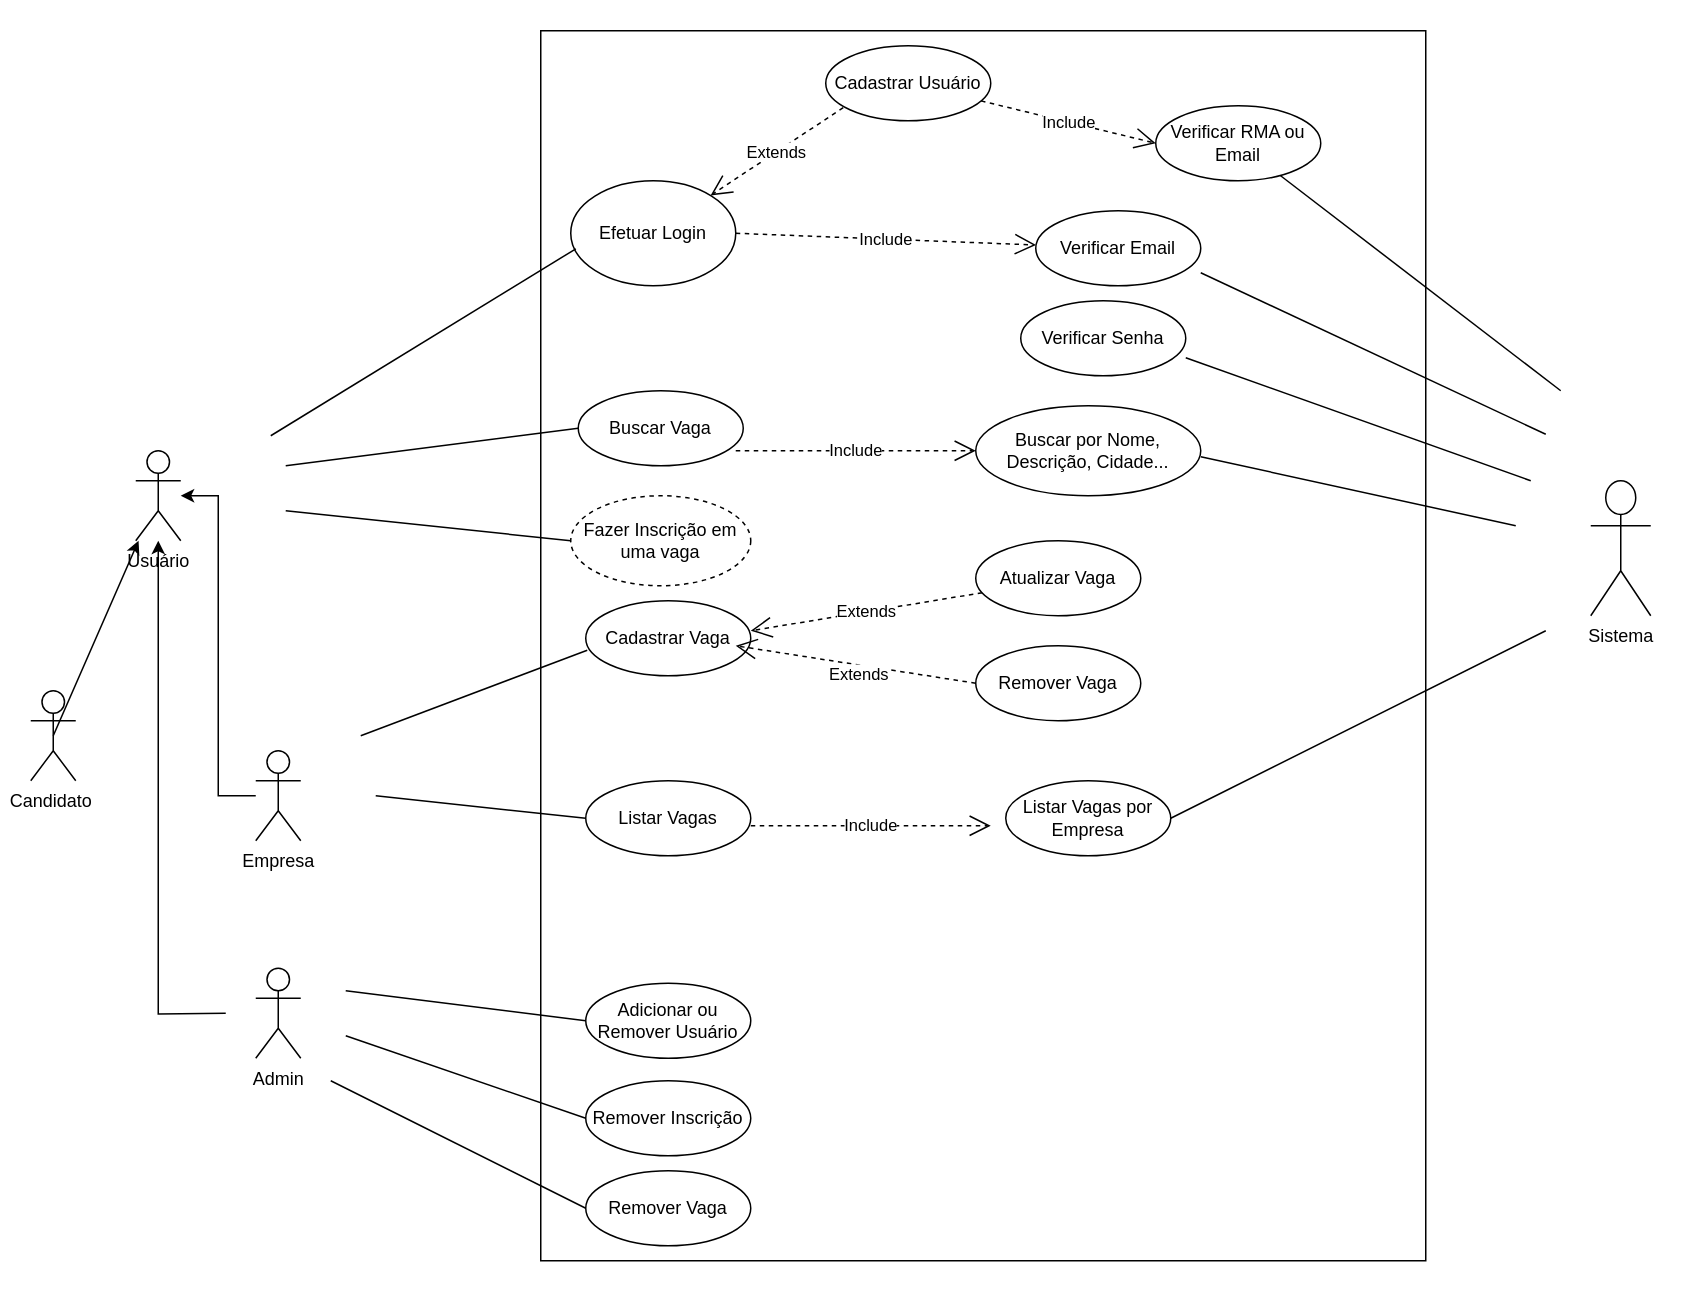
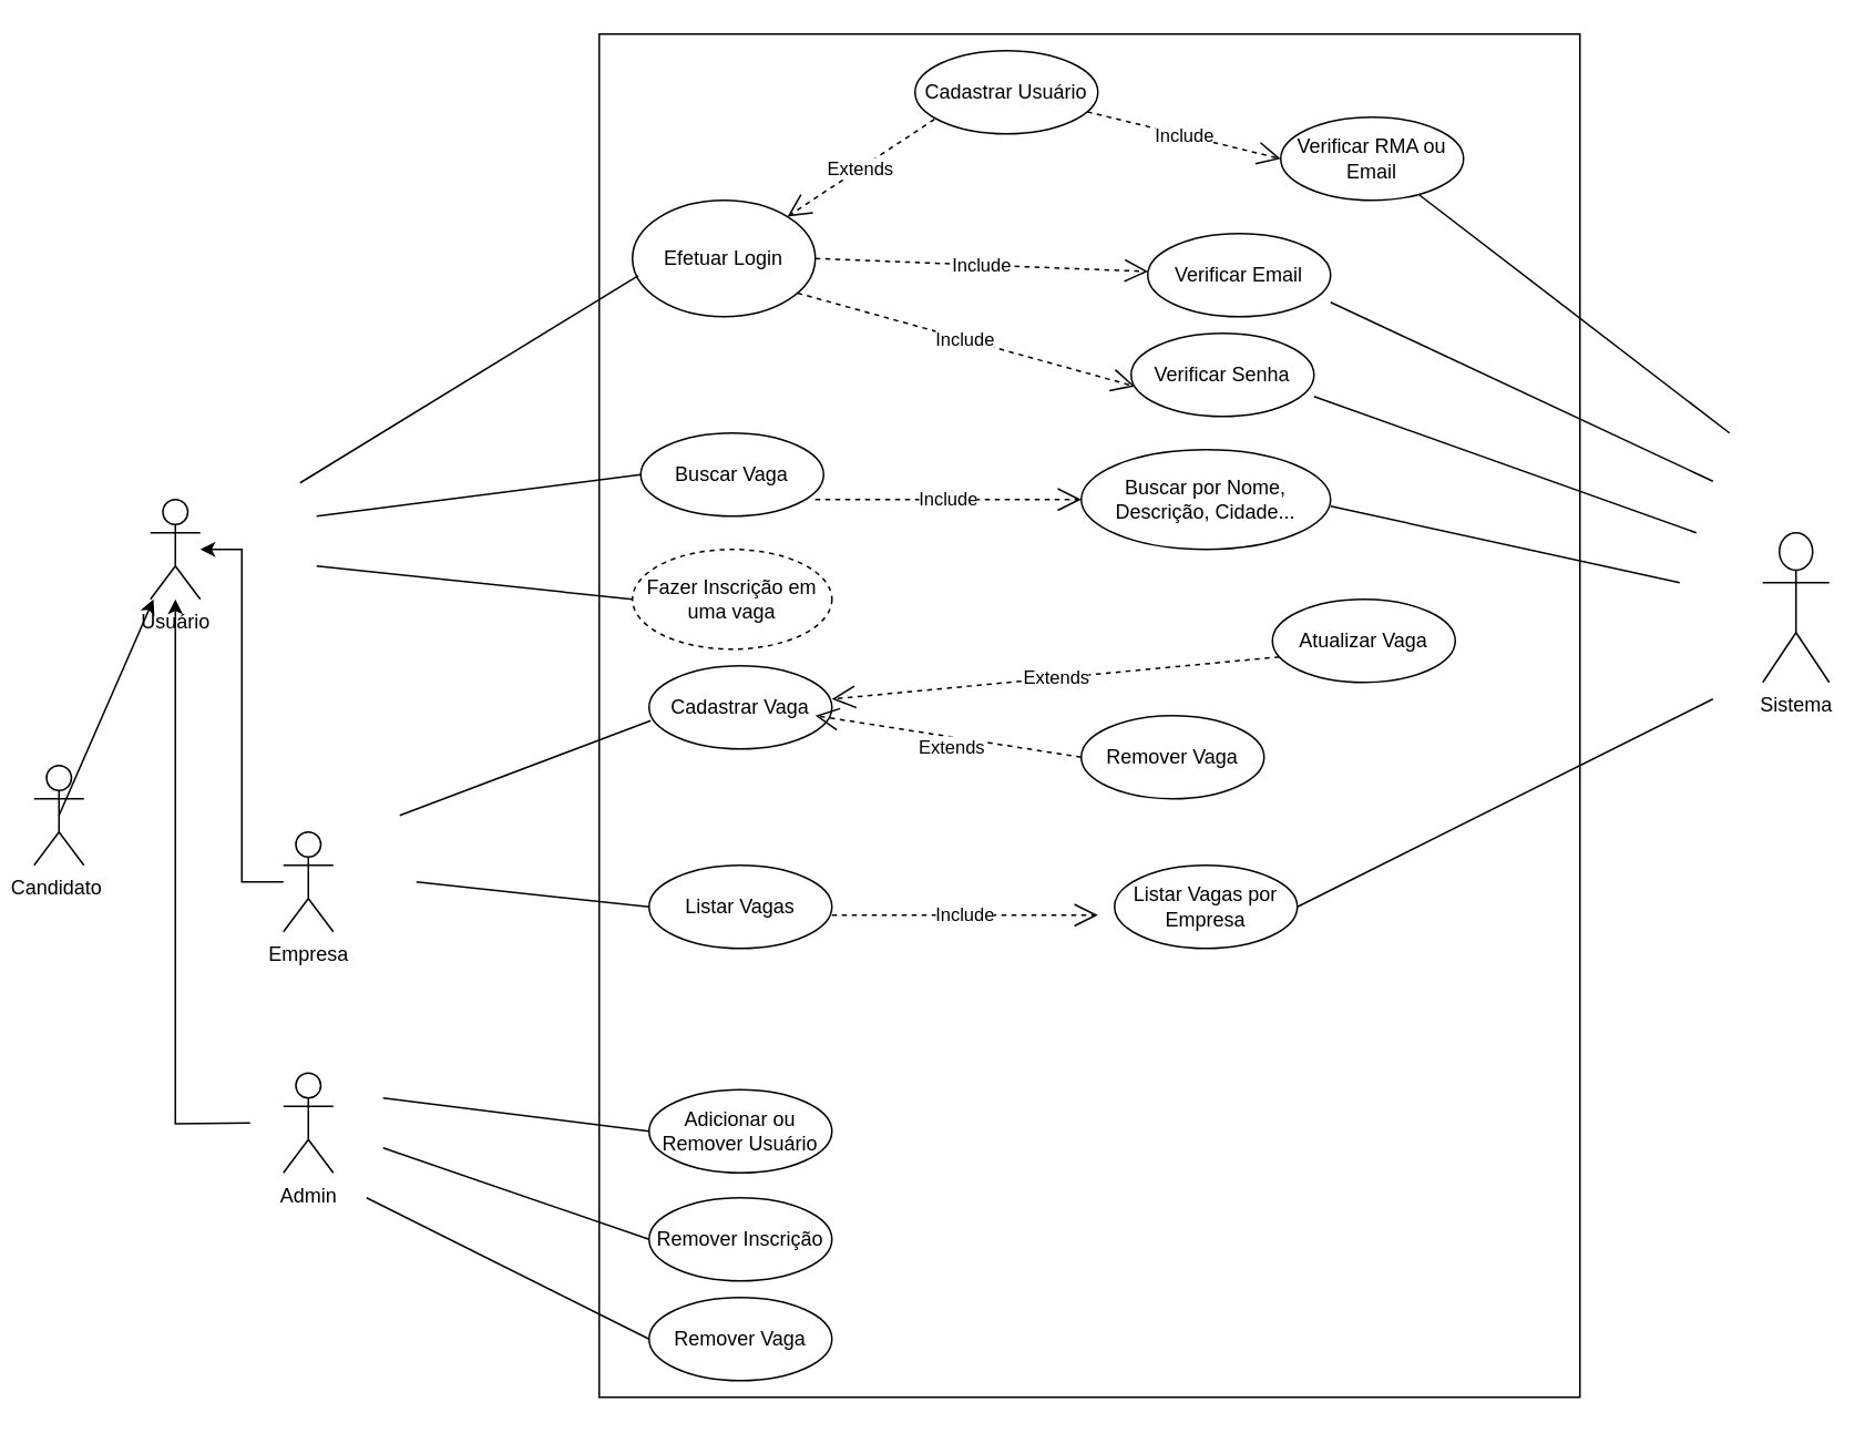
  <mxCell id="0" />
  <mxCell id="1" parent="0" />
  <mxCell id="2" value="Usuário" style="shape=umlActor;verticalLabelPosition=bottom;labelBackgroundColor=#ffffff;verticalAlign=top;html=1;outlineConnect=0;" parent="1" vertex="1"><mxGeometry x="90" y="300" width="30" height="60" as="geometry" /></mxCell>
  <mxCell id="3" value="" style="rounded=0;whiteSpace=wrap;html=1;" parent="1" vertex="1"><mxGeometry x="360" y="20" width="590" height="820" as="geometry" /></mxCell>
  <mxCell id="4" value="Sistema&lt;br&gt;" style="shape=umlActor;verticalLabelPosition=bottom;labelBackgroundColor=#ffffff;verticalAlign=top;html=1;outlineConnect=0;" parent="1" vertex="1"><mxGeometry x="1060" y="320" width="40" height="90" as="geometry" /></mxCell>
  <mxCell id="5" style="edgeStyle=orthogonalEdgeStyle;rounded=0;orthogonalLoop=1;jettySize=auto;html=1;" parent="1" source="6" target="2" edge="1"><mxGeometry relative="1" as="geometry"><mxPoint x="140" y="540" as="sourcePoint" /><Array as="points"><mxPoint x="145" y="530" /></Array></mxGeometry></mxCell>
  <mxCell id="6" value="Empresa" style="shape=umlActor;verticalLabelPosition=bottom;labelBackgroundColor=#ffffff;verticalAlign=top;html=1;outlineConnect=0;" parent="1" vertex="1"><mxGeometry x="170" y="500" width="30" height="60" as="geometry" /></mxCell>
  <mxCell id="7" value="Candidato&amp;nbsp;" style="shape=umlActor;verticalLabelPosition=bottom;labelBackgroundColor=#ffffff;verticalAlign=top;html=1;outlineConnect=0;" parent="1" vertex="1"><mxGeometry x="20" y="460" width="30" height="60" as="geometry" /></mxCell>
  <mxCell id="8" value="Efetuar Login" style="ellipse;whiteSpace=wrap;html=1;" parent="1" vertex="1"><mxGeometry x="380" y="120" width="110" height="70" as="geometry" /></mxCell>
  <mxCell id="9" value="Fazer Inscrição em uma vaga" style="ellipse;whiteSpace=wrap;html=1;dashed=1;" parent="1" vertex="1"><mxGeometry x="380" y="330" width="120" height="60" as="geometry" /></mxCell>
  <mxCell id="10" value="Cadastrar Vaga" style="ellipse;whiteSpace=wrap;html=1;" parent="1" vertex="1"><mxGeometry x="390" y="400" width="110" height="50" as="geometry" /></mxCell>
  <mxCell id="11" value="Listar Vagas" style="ellipse;whiteSpace=wrap;html=1;" parent="1" vertex="1"><mxGeometry x="390" y="520" width="110" height="50" as="geometry" /></mxCell>
  <mxCell id="12" value="Adicionar ou Remover Usuário" style="ellipse;whiteSpace=wrap;html=1;" parent="1" vertex="1"><mxGeometry x="390" y="655" width="110" height="50" as="geometry" /></mxCell>
  <mxCell id="13" value="Cadastrar Usuário" style="ellipse;whiteSpace=wrap;html=1;" parent="1" vertex="1"><mxGeometry x="550" y="30" width="110" height="50" as="geometry" /></mxCell>
  <mxCell id="14" value="Extends" style="endArrow=open;endSize=12;dashed=1;html=1;exitX=0.106;exitY=0.825;exitDx=0;exitDy=0;exitPerimeter=0;" parent="1" source="13" target="8" edge="1"><mxGeometry width="160" relative="1" as="geometry"><mxPoint x="580" y="260" as="sourcePoint" /><mxPoint x="740" y="260" as="targetPoint" /></mxGeometry></mxCell>
+ <mxCell id="15" value="Include" style="endArrow=open;endSize=12;dashed=1;html=1;exitX=0.902;exitY=0.797;exitDx=0;exitDy=0;exitPerimeter=0;entryX=0.021;entryY=0.639;entryDx=0;entryDy=0;entryPerimeter=0;" parent="1" source="8" target="16" edge="1"><mxGeometry width="160" relative="1" as="geometry"><mxPoint x="580" y="250" as="sourcePoint" /><mxPoint x="730" y="250" as="targetPoint" /></mxGeometry></mxCell>
  <mxCell id="16" value="Verificar Senha" style="ellipse;whiteSpace=wrap;html=1;" parent="1" vertex="1"><mxGeometry x="680" y="200" width="110" height="50" as="geometry" /></mxCell>
  <mxCell id="17" value="Include" style="endArrow=open;endSize=12;dashed=1;html=1;exitX=1;exitY=0.5;exitDx=0;exitDy=0;" parent="1" source="8" target="19" edge="1"><mxGeometry width="160" relative="1" as="geometry"><mxPoint x="650" y="200" as="sourcePoint" /><mxPoint x="810" y="200" as="targetPoint" /></mxGeometry></mxCell>
  <mxCell id="18" style="edgeStyle=orthogonalEdgeStyle;rounded=0;orthogonalLoop=1;jettySize=auto;html=1;exitX=0.5;exitY=1;exitDx=0;exitDy=0;" parent="1" source="16" target="16" edge="1"><mxGeometry relative="1" as="geometry" /></mxCell>
  <mxCell id="19" value="Verificar Email" style="ellipse;whiteSpace=wrap;html=1;" parent="1" vertex="1"><mxGeometry x="690" y="140" width="110" height="50" as="geometry" /></mxCell>
  <mxCell id="20" value="" style="endArrow=none;html=1;entryX=0.031;entryY=0.648;entryDx=0;entryDy=0;entryPerimeter=0;" parent="1" target="8" edge="1"><mxGeometry width="50" height="50" relative="1" as="geometry"><mxPoint x="180" y="290" as="sourcePoint" /><mxPoint x="418.58" y="87.75" as="targetPoint" /></mxGeometry></mxCell>
  <mxCell id="21" value="" style="endArrow=none;html=1;entryX=0;entryY=0.5;entryDx=0;entryDy=0;" parent="1" target="9" edge="1"><mxGeometry width="50" height="50" relative="1" as="geometry"><mxPoint x="190" y="340" as="sourcePoint" /><mxPoint x="428.58" y="97.75" as="targetPoint" /></mxGeometry></mxCell>
  <mxCell id="22" value="" style="endArrow=none;html=1;" parent="1" edge="1"><mxGeometry width="50" height="50" relative="1" as="geometry"><mxPoint x="1020" y="320" as="sourcePoint" /><mxPoint x="790" y="238" as="targetPoint" /></mxGeometry></mxCell>
  <mxCell id="23" value="" style="endArrow=none;html=1;exitX=1;exitY=1;exitDx=0;exitDy=0;" parent="1" edge="1"><mxGeometry width="50" height="50" relative="1" as="geometry"><mxPoint x="800.001" y="181.338" as="sourcePoint" /><mxPoint x="1030" y="289" as="targetPoint" /></mxGeometry></mxCell>
  <mxCell id="24" value="Verificar RMA ou Email" style="ellipse;whiteSpace=wrap;html=1;" parent="1" vertex="1"><mxGeometry x="770" y="70" width="110" height="50" as="geometry" /></mxCell>
  <mxCell id="25" style="edgeStyle=orthogonalEdgeStyle;rounded=0;orthogonalLoop=1;jettySize=auto;html=1;" parent="1" edge="1" target="2"><mxGeometry relative="1" as="geometry"><mxPoint x="-100" y="550" as="targetPoint" /><mxPoint x="150" y="675" as="sourcePoint" /></mxGeometry></mxCell>
  <mxCell id="26" value="Admin" style="shape=umlActor;verticalLabelPosition=bottom;labelBackgroundColor=#ffffff;verticalAlign=top;html=1;outlineConnect=0;" parent="1" vertex="1"><mxGeometry x="170" y="645" width="30" height="60" as="geometry" /></mxCell>
  <mxCell id="27" value="Include" style="endArrow=open;endSize=12;dashed=1;html=1;entryX=0;entryY=0.5;entryDx=0;entryDy=0;" parent="1" source="13" target="24" edge="1"><mxGeometry width="160" relative="1" as="geometry"><mxPoint x="580" y="150" as="sourcePoint" /><mxPoint x="740" y="150" as="targetPoint" /></mxGeometry></mxCell>
  <mxCell id="28" value="" style="endArrow=none;html=1;" parent="1" edge="1" target="24"><mxGeometry width="50" height="50" relative="1" as="geometry"><mxPoint x="1040" y="260" as="sourcePoint" /><mxPoint x="800" y="100" as="targetPoint" /></mxGeometry></mxCell>
  <mxCell id="29" value="" style="endArrow=none;html=1;entryX=0.009;entryY=0.66;entryDx=0;entryDy=0;entryPerimeter=0;" parent="1" target="10" edge="1"><mxGeometry width="50" height="50" relative="1" as="geometry"><mxPoint x="240" y="490" as="sourcePoint" /><mxPoint x="340" y="410" as="targetPoint" /></mxGeometry></mxCell>
  <mxCell id="30" value="" style="endArrow=none;html=1;entryX=0;entryY=0.5;entryDx=0;entryDy=0;" parent="1" target="11" edge="1"><mxGeometry width="50" height="50" relative="1" as="geometry"><mxPoint x="250" y="530" as="sourcePoint" /><mxPoint x="430" y="460" as="targetPoint" /></mxGeometry></mxCell>
  <mxCell id="31" value="" style="endArrow=none;html=1;entryX=0;entryY=0.5;entryDx=0;entryDy=0;" parent="1" target="12" edge="1"><mxGeometry width="50" height="50" relative="1" as="geometry"><mxPoint x="230" y="660" as="sourcePoint" /><mxPoint x="340" y="610" as="targetPoint" /></mxGeometry></mxCell>
  <mxCell id="32" value="Remover Vaga" style="ellipse;whiteSpace=wrap;html=1;" parent="1" vertex="1"><mxGeometry x="650" y="430" width="110" height="50" as="geometry" /></mxCell>
- <mxCell id="33" value="Atualizar Vaga" style="ellipse;whiteSpace=wrap;html=1;" parent="1" vertex="1"><mxGeometry x="650" y="360" width="110" height="50" as="geometry" /></mxCell>
+ <mxCell id="33" value="Atualizar Vaga" style="ellipse;whiteSpace=wrap;html=1;" parent="1" vertex="1"><mxGeometry x="765" y="360" width="110" height="50" as="geometry" /></mxCell>
  <mxCell id="34" value="Remover Inscrição" style="ellipse;whiteSpace=wrap;html=1;" parent="1" vertex="1"><mxGeometry x="390" y="720" width="110" height="50" as="geometry" /></mxCell>
  <mxCell id="35" value="Remover Vaga" style="ellipse;whiteSpace=wrap;html=1;" parent="1" vertex="1"><mxGeometry x="390" y="780" width="110" height="50" as="geometry" /></mxCell>
  <mxCell id="36" value="" style="endArrow=none;html=1;entryX=0;entryY=0.5;entryDx=0;entryDy=0;" parent="1" target="34" edge="1"><mxGeometry width="50" height="50" relative="1" as="geometry"><mxPoint x="230" y="690" as="sourcePoint" /><mxPoint x="350" y="700" as="targetPoint" /></mxGeometry></mxCell>
  <mxCell id="37" value="" style="endArrow=none;html=1;entryX=0;entryY=0.5;entryDx=0;entryDy=0;" parent="1" target="35" edge="1"><mxGeometry width="50" height="50" relative="1" as="geometry"><mxPoint x="220" y="720" as="sourcePoint" /><mxPoint x="350" y="770" as="targetPoint" /></mxGeometry></mxCell>
  <mxCell id="38" value="Buscar Vaga" style="ellipse;whiteSpace=wrap;html=1;" parent="1" vertex="1"><mxGeometry x="385" y="260" width="110" height="50" as="geometry" /></mxCell>
  <mxCell id="39" value="" style="endArrow=none;html=1;entryX=0;entryY=0.5;entryDx=0;entryDy=0;" parent="1" target="38" edge="1"><mxGeometry width="50" height="50" relative="1" as="geometry"><mxPoint x="190" y="310" as="sourcePoint" /><mxPoint x="370" y="280" as="targetPoint" /></mxGeometry></mxCell>
  <mxCell id="40" value="Include" style="endArrow=open;endSize=12;dashed=1;html=1;" parent="1" edge="1"><mxGeometry width="160" relative="1" as="geometry"><mxPoint x="490" y="300" as="sourcePoint" /><mxPoint x="650" y="300" as="targetPoint" /></mxGeometry></mxCell>
  <mxCell id="41" value="Buscar por Nome, Descrição, Cidade..." style="ellipse;whiteSpace=wrap;html=1;" parent="1" vertex="1"><mxGeometry x="650" y="270" width="150" height="60" as="geometry" /></mxCell>
  <mxCell id="42" value="" style="endArrow=none;html=1;" parent="1" edge="1"><mxGeometry width="50" height="50" relative="1" as="geometry"><mxPoint x="1010" y="350" as="sourcePoint" /><mxPoint x="800" y="304" as="targetPoint" /></mxGeometry></mxCell>
  <mxCell id="43" value="Listar Vagas por Empresa" style="ellipse;whiteSpace=wrap;html=1;" parent="1" vertex="1"><mxGeometry x="670" y="520" width="110" height="50" as="geometry" /></mxCell>
  <mxCell id="44" value="Include" style="endArrow=open;endSize=12;dashed=1;html=1;" parent="1" edge="1"><mxGeometry width="160" relative="1" as="geometry"><mxPoint x="500" y="550" as="sourcePoint" /><mxPoint x="660" y="550" as="targetPoint" /><Array as="points" /></mxGeometry></mxCell>
  <mxCell id="45" value="" style="endArrow=none;html=1;exitX=1;exitY=0.5;exitDx=0;exitDy=0;" parent="1" source="43" edge="1"><mxGeometry width="50" height="50" relative="1" as="geometry"><mxPoint x="860" y="580" as="sourcePoint" /><mxPoint x="1030" y="420" as="targetPoint" /></mxGeometry></mxCell>
  <mxCell id="46" value="" style="endArrow=classic;html=1;exitX=0.5;exitY=0.5;exitDx=0;exitDy=0;exitPerimeter=0;" edge="1" parent="1" source="7" target="2"><mxGeometry width="50" height="50" relative="1" as="geometry"><mxPoint x="180" y="470" as="sourcePoint" /><mxPoint x="230" y="420" as="targetPoint" /></mxGeometry></mxCell>
  <mxCell id="47" value="Extends" style="endArrow=open;endSize=12;dashed=1;html=1;exitX=0.039;exitY=0.693;exitDx=0;exitDy=0;exitPerimeter=0;" edge="1" parent="1" source="33"><mxGeometry width="160" relative="1" as="geometry"><mxPoint x="500" y="430" as="sourcePoint" /><mxPoint x="500" y="420" as="targetPoint" /></mxGeometry></mxCell>
  <mxCell id="48" value="Extends" style="endArrow=open;endSize=12;dashed=1;html=1;exitX=0;exitY=0.5;exitDx=0;exitDy=0;" edge="1" parent="1" source="32"><mxGeometry x="-0.041" y="6" width="160" relative="1" as="geometry"><mxPoint x="490" y="450" as="sourcePoint" /><mxPoint x="490" y="430" as="targetPoint" /><mxPoint as="offset" /></mxGeometry></mxCell>
